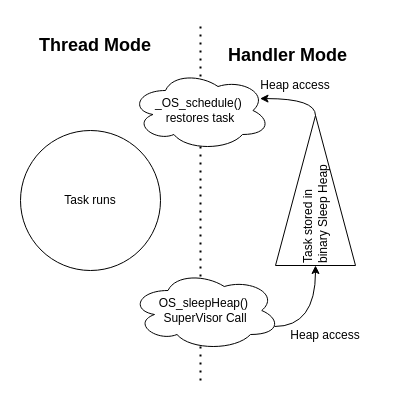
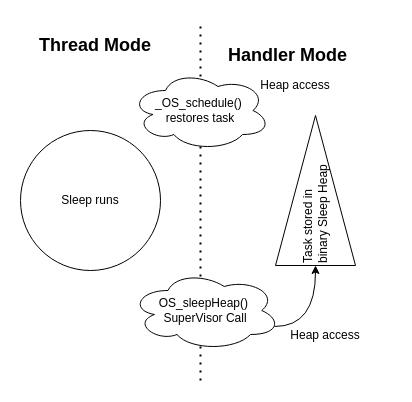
  <mxCell id="0" />
  <mxCell id="1" parent="0" />
  <mxCell id="2" value="" style="endArrow=none;dashed=1;html=1;dashPattern=1 3;strokeWidth=2;rounded=0;" edge="1" parent="1"><mxGeometry width="50" height="50" relative="1" as="geometry"><mxPoint x="200" y="380" as="sourcePoint" /><mxPoint x="200" y="20" as="targetPoint" /></mxGeometry></mxCell>
  <mxCell id="3" value="Task stored in&amp;nbsp;&lt;div&gt;binary Sleep Heap&lt;/div&gt;" style="triangle;whiteSpace=wrap;html=1;rotation=-90;align=left;" vertex="1" parent="1"><mxGeometry x="240" y="150" width="150" height="80" as="geometry" /></mxCell>
- <mxCell id="4" value="Task runs" style="ellipse;whiteSpace=wrap;html=1;aspect=fixed;" vertex="1" parent="1"><mxGeometry x="20" y="130" width="140" height="140" as="geometry" /></mxCell>
+ <mxCell id="4" value="Sleep runs" style="ellipse;whiteSpace=wrap;html=1;aspect=fixed;" vertex="1" parent="1"><mxGeometry x="20" y="130" width="140" height="140" as="geometry" /></mxCell>
  <mxCell id="5" value="_OS_schedule()&amp;nbsp;&lt;div&gt;restores task&lt;/div&gt;" style="ellipse;shape=cloud;whiteSpace=wrap;html=1;" vertex="1" parent="1"><mxGeometry x="130" y="70" width="140" height="80" as="geometry" /></mxCell>
  <mxCell id="6" style="edgeStyle=orthogonalEdgeStyle;rounded=0;orthogonalLoop=1;jettySize=auto;html=1;exitX=0.96;exitY=0.7;exitDx=0;exitDy=0;exitPerimeter=0;entryX=0;entryY=0.5;entryDx=0;entryDy=0;curved=1;" edge="1" parent="1" source="7" target="3"><mxGeometry relative="1" as="geometry"><Array as="points"><mxPoint x="315" y="326" /></Array></mxGeometry></mxCell>
  <mxCell id="7" value="OS_sleepHeap()&amp;nbsp;&lt;div&gt;SuperVisor Call&lt;/div&gt;" style="ellipse;shape=cloud;whiteSpace=wrap;html=1;" vertex="1" parent="1"><mxGeometry x="130" y="270" width="150" height="80" as="geometry" /></mxCell>
- <mxCell id="8" style="edgeStyle=orthogonalEdgeStyle;rounded=0;orthogonalLoop=1;jettySize=auto;html=1;exitX=1;exitY=0.5;exitDx=0;exitDy=0;curved=1;entryX=0.925;entryY=0.351;entryDx=0;entryDy=0;entryPerimeter=0;" edge="1" parent="1" source="3" target="5"><mxGeometry relative="1" as="geometry"><mxPoint x="300" y="70" as="targetPoint" /><Array as="points"><mxPoint x="315" y="98" /></Array></mxGeometry></mxCell>
  <mxCell id="9" value="Thread Mode" style="text;html=1;align=center;verticalAlign=middle;whiteSpace=wrap;rounded=0;fontStyle=1;fontSize=18;" vertex="1" parent="1"><mxGeometry x="20" y="30" width="150" height="30" as="geometry" /></mxCell>
  <mxCell id="10" value="Handler Mode" style="text;html=1;align=center;verticalAlign=middle;whiteSpace=wrap;rounded=0;fontStyle=1;fontSize=18;" vertex="1" parent="1"><mxGeometry x="220" y="40" width="135" height="30" as="geometry" /></mxCell>
  <mxCell id="11" value="Heap access" style="text;html=1;align=center;verticalAlign=middle;whiteSpace=wrap;rounded=0;" vertex="1" parent="1"><mxGeometry x="240" y="70" width="110" height="30" as="geometry" /></mxCell>
  <mxCell id="12" value="Heap access" style="text;html=1;align=center;verticalAlign=middle;whiteSpace=wrap;rounded=0;" vertex="1" parent="1"><mxGeometry x="270" y="320" width="110" height="30" as="geometry" /></mxCell>
